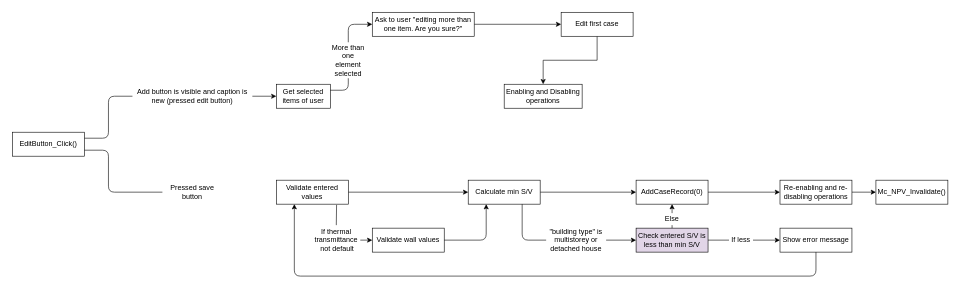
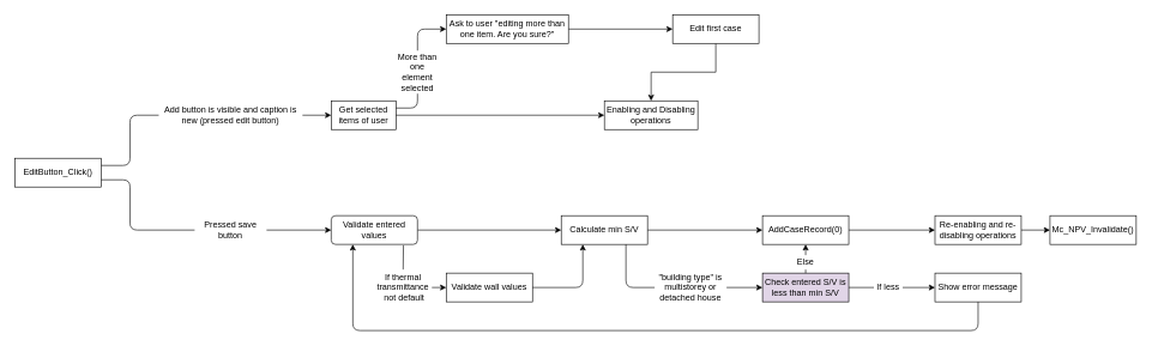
  <mxCell id="0" />
  <mxCell id="1" parent="0" />
+ <mxCell id="2" style="edgeStyle=orthogonalEdgeStyle;rounded=0;orthogonalLoop=1;jettySize=auto;html=1;entryX=0;entryY=0.5;entryDx=0;entryDy=0;startArrow=none;" parent="1" source="10" target="7" edge="1"><mxGeometry relative="1" as="geometry" /></mxCell>
  <mxCell id="3" value="EditButton_Click()" style="rounded=0;whiteSpace=wrap;html=1;" parent="1" vertex="1"><mxGeometry x="20" y="220" width="120" height="40" as="geometry" /></mxCell>
  <mxCell id="4" value="Get selected items of user" style="rounded=0;whiteSpace=wrap;html=1;" parent="1" vertex="1"><mxGeometry x="460" y="140" width="90" height="40" as="geometry" /></mxCell>
  <mxCell id="5" style="edgeStyle=orthogonalEdgeStyle;rounded=0;orthogonalLoop=1;jettySize=auto;html=1;entryX=0;entryY=0.5;entryDx=0;entryDy=0;startArrow=none;" edge="1" parent="1" source="24" target="21"><mxGeometry relative="1" as="geometry"><mxPoint x="520" y="410" as="targetPoint" /><Array as="points"><mxPoint x="520" y="400" /></Array></mxGeometry></mxCell>
  <mxCell id="6" style="edgeStyle=orthogonalEdgeStyle;rounded=0;orthogonalLoop=1;jettySize=auto;html=1;entryX=0;entryY=0.5;entryDx=0;entryDy=0;" edge="1" parent="1" source="7" target="23"><mxGeometry relative="1" as="geometry" /></mxCell>
- <mxCell id="7" value="Validate entered values" style="rounded=0;whiteSpace=wrap;html=1;" parent="1" vertex="1"><mxGeometry x="460" y="300" width="120" height="40" as="geometry" /></mxCell>
+ <mxCell id="7" value="Validate entered values" style="whiteSpace=wrap;html=1;rounded=1;" parent="1" vertex="1"><mxGeometry x="460" y="300" width="120" height="40" as="geometry" /></mxCell>
  <mxCell id="8" value="" style="endArrow=classic;html=1;exitX=1;exitY=0.5;exitDx=0;exitDy=0;entryX=0;entryY=0.5;entryDx=0;entryDy=0;startArrow=none;" parent="1" source="9" target="4" edge="1"><mxGeometry width="50" height="50" relative="1" as="geometry"><mxPoint x="210" y="270" as="sourcePoint" /><mxPoint x="260" y="220" as="targetPoint" /></mxGeometry></mxCell>
  <mxCell id="9" value="Add button is visible and caption is new (pressed edit button)" style="text;html=1;strokeColor=none;fillColor=none;align=center;verticalAlign=middle;whiteSpace=wrap;rounded=0;" parent="1" vertex="1"><mxGeometry x="220" y="140" width="200" height="40" as="geometry" /></mxCell>
  <mxCell id="10" value="Pressed save button&lt;br&gt;" style="text;html=1;strokeColor=none;fillColor=none;align=center;verticalAlign=middle;whiteSpace=wrap;rounded=0;" parent="1" vertex="1"><mxGeometry x="270" y="300" width="100" height="40" as="geometry" /></mxCell>
  <mxCell id="11" value="" style="endArrow=none;html=1;exitX=1;exitY=0.25;exitDx=0;exitDy=0;entryX=0;entryY=0.5;entryDx=0;entryDy=0;" parent="1" source="3" target="9" edge="1"><mxGeometry width="50" height="50" relative="1" as="geometry"><mxPoint x="140" y="150" as="sourcePoint" /><mxPoint x="180" y="160" as="targetPoint" /><Array as="points"><mxPoint x="180" y="230" /><mxPoint x="180" y="160" /></Array></mxGeometry></mxCell>
  <mxCell id="12" value="" style="endArrow=none;html=1;exitX=1;exitY=0.75;exitDx=0;exitDy=0;entryX=0;entryY=0.5;entryDx=0;entryDy=0;" parent="1" source="3" target="10" edge="1"><mxGeometry width="50" height="50" relative="1" as="geometry"><mxPoint x="180" y="330" as="sourcePoint" /><mxPoint x="230" y="280" as="targetPoint" /><Array as="points"><mxPoint x="180" y="250" /><mxPoint x="180" y="320" /></Array></mxGeometry></mxCell>
  <mxCell id="13" style="edgeStyle=orthogonalEdgeStyle;rounded=0;orthogonalLoop=1;jettySize=auto;html=1;entryX=0;entryY=0.5;entryDx=0;entryDy=0;" edge="1" parent="1" source="14" target="19"><mxGeometry relative="1" as="geometry" /></mxCell>
  <mxCell id="14" value="Ask to user &quot;editing more than one item. Are you sure?&quot;" style="rounded=0;whiteSpace=wrap;html=1;" vertex="1" parent="1"><mxGeometry x="620" y="20" width="170" height="40" as="geometry" /></mxCell>
  <mxCell id="15" value="More than one element selected" style="text;html=1;strokeColor=none;fillColor=none;align=center;verticalAlign=middle;whiteSpace=wrap;rounded=0;" vertex="1" parent="1"><mxGeometry x="550" y="70" width="60" height="60" as="geometry" /></mxCell>
  <mxCell id="16" value="" style="endArrow=none;html=1;exitX=1;exitY=0.25;exitDx=0;exitDy=0;entryX=0.5;entryY=1;entryDx=0;entryDy=0;" edge="1" parent="1" source="4" target="15"><mxGeometry width="50" height="50" relative="1" as="geometry"><mxPoint x="550" y="150" as="sourcePoint" /><mxPoint x="620" y="80" as="targetPoint" /><Array as="points"><mxPoint x="580" y="150" /></Array></mxGeometry></mxCell>
  <mxCell id="17" value="Enabling and Disabling operations" style="rounded=0;whiteSpace=wrap;html=1;" vertex="1" parent="1"><mxGeometry x="840" y="140" width="130" height="40" as="geometry" /></mxCell>
  <mxCell id="18" style="edgeStyle=orthogonalEdgeStyle;rounded=0;orthogonalLoop=1;jettySize=auto;html=1;entryX=0.5;entryY=0;entryDx=0;entryDy=0;" edge="1" parent="1" source="19" target="17"><mxGeometry relative="1" as="geometry" /></mxCell>
  <mxCell id="19" value="Edit first case" style="rounded=0;whiteSpace=wrap;html=1;" vertex="1" parent="1"><mxGeometry x="935" y="20" width="120" height="40" as="geometry" /></mxCell>
+ <mxCell id="20" value="" style="endArrow=classic;html=1;exitX=1;exitY=0.5;exitDx=0;exitDy=0;entryX=0;entryY=0.5;entryDx=0;entryDy=0;" edge="1" parent="1" source="4" target="17"><mxGeometry width="50" height="50" relative="1" as="geometry"><mxPoint x="660" y="180" as="sourcePoint" /><mxPoint x="710" y="130" as="targetPoint" /></mxGeometry></mxCell>
  <mxCell id="21" value="Validate wall values" style="rounded=0;whiteSpace=wrap;html=1;" vertex="1" parent="1"><mxGeometry x="620" y="380" width="120" height="40" as="geometry" /></mxCell>
  <mxCell id="22" style="edgeStyle=orthogonalEdgeStyle;rounded=0;orthogonalLoop=1;jettySize=auto;html=1;" edge="1" parent="1" source="23" target="38"><mxGeometry relative="1" as="geometry" /></mxCell>
  <mxCell id="23" value="Calculate min S/V" style="rounded=0;whiteSpace=wrap;html=1;" vertex="1" parent="1"><mxGeometry x="780" y="300" width="120" height="40" as="geometry" /></mxCell>
  <mxCell id="24" value="&lt;span&gt;If thermal&lt;/span&gt;&lt;br&gt;&lt;span&gt;transmittance&lt;/span&gt;&lt;br&gt;&lt;span&gt;&amp;nbsp;not default&lt;/span&gt;" style="text;html=1;strokeColor=none;fillColor=none;align=center;verticalAlign=middle;whiteSpace=wrap;rounded=0;" vertex="1" parent="1"><mxGeometry x="520" y="375" width="80" height="50" as="geometry" /></mxCell>
  <mxCell id="25" value="" style="edgeStyle=orthogonalEdgeStyle;rounded=0;orthogonalLoop=1;jettySize=auto;html=1;entryX=0.5;entryY=0;entryDx=0;entryDy=0;endArrow=none;exitX=0.837;exitY=1.03;exitDx=0;exitDy=0;exitPerimeter=0;" edge="1" parent="1" source="7" target="24"><mxGeometry relative="1" as="geometry"><mxPoint x="620" y="400" as="targetPoint" /><mxPoint x="520" y="340" as="sourcePoint" /><Array as="points" /></mxGeometry></mxCell>
  <mxCell id="26" value="" style="endArrow=classic;html=1;exitX=1;exitY=0.5;exitDx=0;exitDy=0;entryX=0.25;entryY=1;entryDx=0;entryDy=0;" edge="1" parent="1" source="21" target="23"><mxGeometry width="50" height="50" relative="1" as="geometry"><mxPoint x="860" y="430" as="sourcePoint" /><mxPoint x="910" y="380" as="targetPoint" /><Array as="points"><mxPoint x="810" y="400" /></Array></mxGeometry></mxCell>
  <mxCell id="27" value="" style="endArrow=classic;html=1;exitX=0.5;exitY=0;exitDx=0;exitDy=0;entryX=0;entryY=0.5;entryDx=0;entryDy=0;" edge="1" parent="1" source="15" target="14"><mxGeometry width="50" height="50" relative="1" as="geometry"><mxPoint x="460" y="40" as="sourcePoint" /><mxPoint x="510" y="-10" as="targetPoint" /><Array as="points"><mxPoint x="580" y="40" /></Array></mxGeometry></mxCell>
  <mxCell id="28" value="" style="endArrow=none;html=1;entryX=0.75;entryY=1;entryDx=0;entryDy=0;exitX=0;exitY=0.5;exitDx=0;exitDy=0;" edge="1" parent="1" source="29" target="23"><mxGeometry width="50" height="50" relative="1" as="geometry"><mxPoint x="870" y="400" as="sourcePoint" /><mxPoint x="920" y="410" as="targetPoint" /><Array as="points"><mxPoint x="870" y="400" /></Array></mxGeometry></mxCell>
  <mxCell id="29" value="&quot;building type&quot; is multistorey or detached house" style="text;html=1;strokeColor=none;fillColor=none;align=center;verticalAlign=middle;whiteSpace=wrap;rounded=0;" vertex="1" parent="1"><mxGeometry x="910" y="370" width="100" height="60" as="geometry" /></mxCell>
  <mxCell id="30" value="" style="endArrow=classic;html=1;exitX=1;exitY=0.5;exitDx=0;exitDy=0;entryX=0;entryY=0.5;entryDx=0;entryDy=0;" edge="1" parent="1" source="29" target="31"><mxGeometry width="50" height="50" relative="1" as="geometry"><mxPoint x="1110" y="410" as="sourcePoint" /><mxPoint x="1100" y="395" as="targetPoint" /></mxGeometry></mxCell>
  <mxCell id="31" value="Check entered S/V is less than min S/V" style="rounded=0;whiteSpace=wrap;html=1;fillColor=#e1d5e7;" vertex="1" parent="1"><mxGeometry x="1060" y="380" width="120" height="40" as="geometry" /></mxCell>
  <mxCell id="32" value="Show error message" style="rounded=0;whiteSpace=wrap;html=1;" vertex="1" parent="1"><mxGeometry x="1300" y="380" width="120" height="40" as="geometry" /></mxCell>
  <mxCell id="33" value="If less" style="text;html=1;strokeColor=none;fillColor=none;align=center;verticalAlign=middle;whiteSpace=wrap;rounded=0;" vertex="1" parent="1"><mxGeometry x="1215" y="390" width="40" height="20" as="geometry" /></mxCell>
  <mxCell id="34" value="" style="endArrow=none;html=1;exitX=1;exitY=0.5;exitDx=0;exitDy=0;entryX=0;entryY=0.5;entryDx=0;entryDy=0;" edge="1" parent="1" source="31" target="33"><mxGeometry width="50" height="50" relative="1" as="geometry"><mxPoint x="1260" y="490" as="sourcePoint" /><mxPoint x="1310" y="440" as="targetPoint" /></mxGeometry></mxCell>
  <mxCell id="35" value="" style="endArrow=classic;html=1;exitX=1;exitY=0.5;exitDx=0;exitDy=0;entryX=0;entryY=0.5;entryDx=0;entryDy=0;" edge="1" parent="1" source="33" target="32"><mxGeometry width="50" height="50" relative="1" as="geometry"><mxPoint x="1280" y="490" as="sourcePoint" /><mxPoint x="1330" y="440" as="targetPoint" /></mxGeometry></mxCell>
  <mxCell id="36" value="" style="endArrow=classic;html=1;exitX=0.5;exitY=1;exitDx=0;exitDy=0;entryX=0.25;entryY=1;entryDx=0;entryDy=0;" edge="1" parent="1" source="32" target="7"><mxGeometry width="50" height="50" relative="1" as="geometry"><mxPoint x="1450" y="420" as="sourcePoint" /><mxPoint x="480" y="480" as="targetPoint" /><Array as="points"><mxPoint x="1360" y="460" /><mxPoint x="490" y="460" /></Array></mxGeometry></mxCell>
  <mxCell id="37" style="edgeStyle=orthogonalEdgeStyle;rounded=0;orthogonalLoop=1;jettySize=auto;html=1;entryX=0;entryY=0.5;entryDx=0;entryDy=0;" edge="1" parent="1" source="38" target="43"><mxGeometry relative="1" as="geometry" /></mxCell>
  <mxCell id="38" value="AddCaseRecord(0)" style="rounded=0;whiteSpace=wrap;html=1;" vertex="1" parent="1"><mxGeometry x="1060" y="300" width="120" height="40" as="geometry" /></mxCell>
  <mxCell id="39" value="Else" style="text;html=1;strokeColor=none;fillColor=none;align=center;verticalAlign=middle;whiteSpace=wrap;rounded=0;" vertex="1" parent="1"><mxGeometry x="1100" y="355" width="40" height="20" as="geometry" /></mxCell>
  <mxCell id="40" value="" style="endArrow=none;html=1;exitX=0.5;exitY=0;exitDx=0;exitDy=0;entryX=0.5;entryY=1;entryDx=0;entryDy=0;" edge="1" parent="1" source="31" target="39"><mxGeometry width="50" height="50" relative="1" as="geometry"><mxPoint x="990" y="600" as="sourcePoint" /><mxPoint x="1040" y="550" as="targetPoint" /></mxGeometry></mxCell>
  <mxCell id="41" value="" style="endArrow=classic;html=1;exitX=0.5;exitY=0;exitDx=0;exitDy=0;entryX=0.5;entryY=1;entryDx=0;entryDy=0;" edge="1" parent="1" source="39" target="38"><mxGeometry width="50" height="50" relative="1" as="geometry"><mxPoint x="1190" y="540" as="sourcePoint" /><mxPoint x="1240" y="490" as="targetPoint" /></mxGeometry></mxCell>
  <mxCell id="42" style="edgeStyle=orthogonalEdgeStyle;rounded=0;orthogonalLoop=1;jettySize=auto;html=1;" edge="1" parent="1" source="43" target="44"><mxGeometry relative="1" as="geometry" /></mxCell>
  <mxCell id="43" value="Re-enabling and re-disabling operations" style="rounded=0;whiteSpace=wrap;html=1;" vertex="1" parent="1"><mxGeometry x="1300" y="300" width="120" height="40" as="geometry" /></mxCell>
  <mxCell id="44" value="Mc_NPV_Invalidate()" style="rounded=0;whiteSpace=wrap;html=1;" vertex="1" parent="1"><mxGeometry x="1460" y="300" width="120" height="40" as="geometry" /></mxCell>
